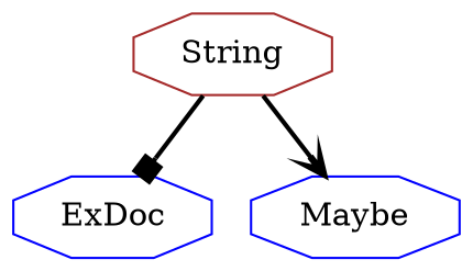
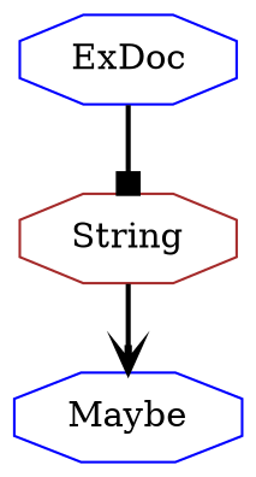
  digraph {
    node [color=blue shape=octagon]
    edge [style=bold]
    n1 [label=ExDoc]
    String [color=brown]
    Maybe
-   String -> n1 [arrowhead=box]
+   n1 -> String [arrowhead=box]
    String -> Maybe [arrowhead=vee]
  }
